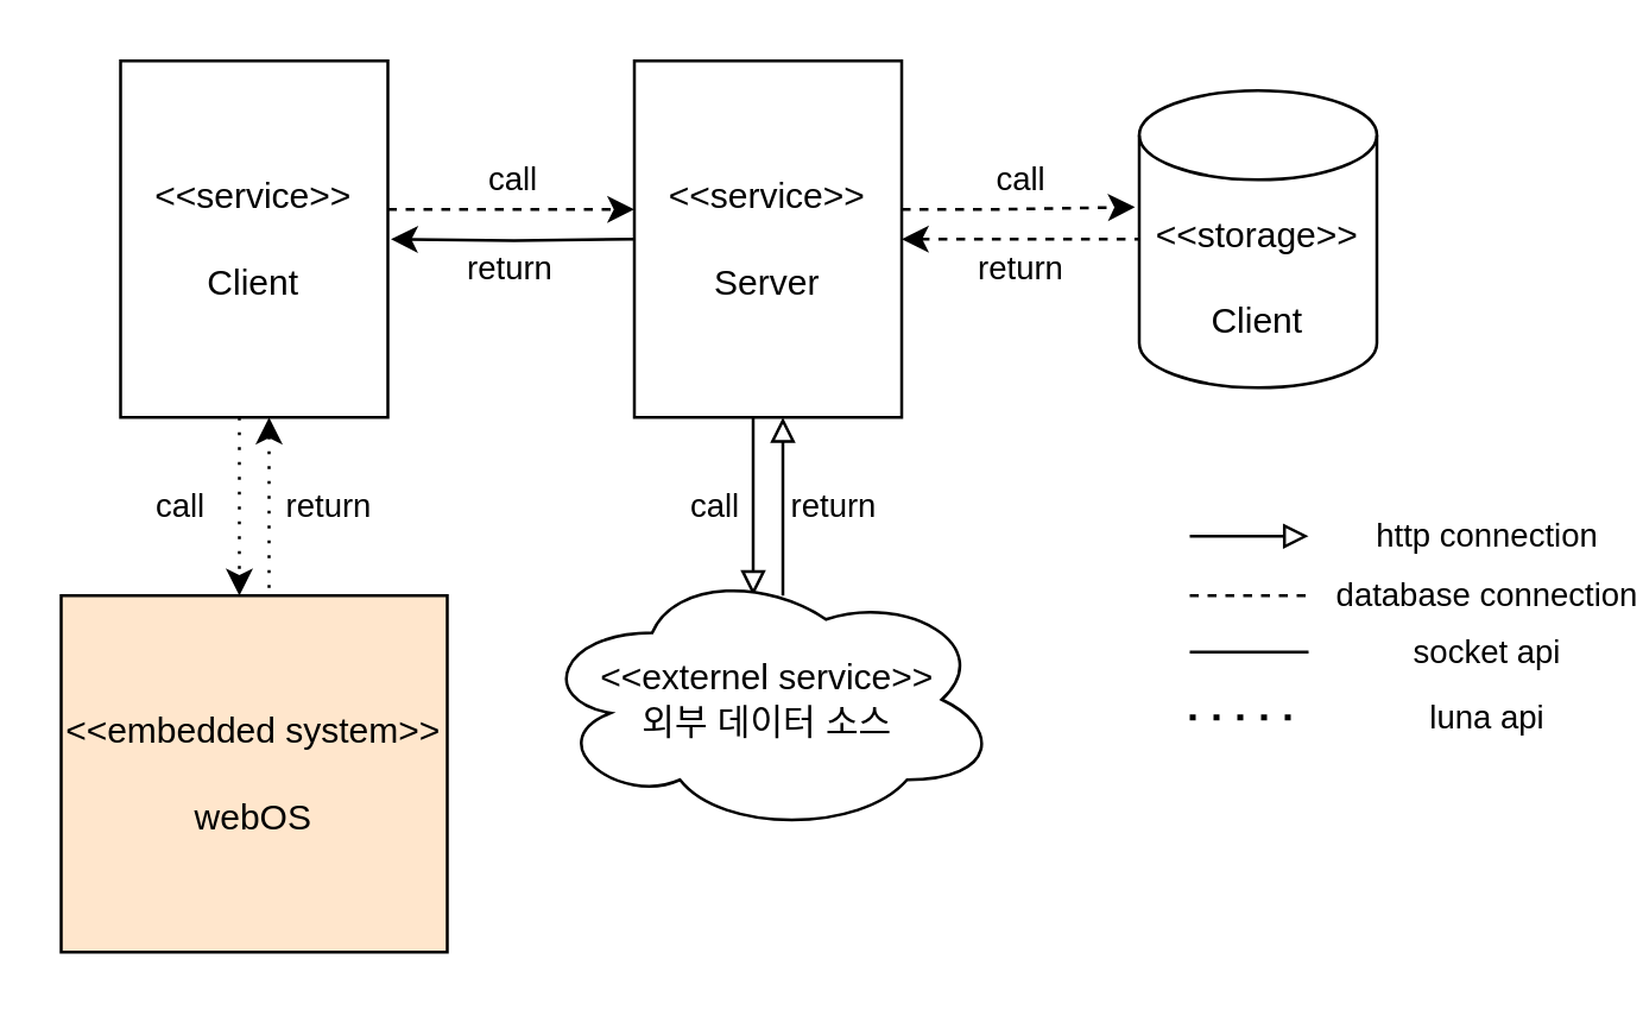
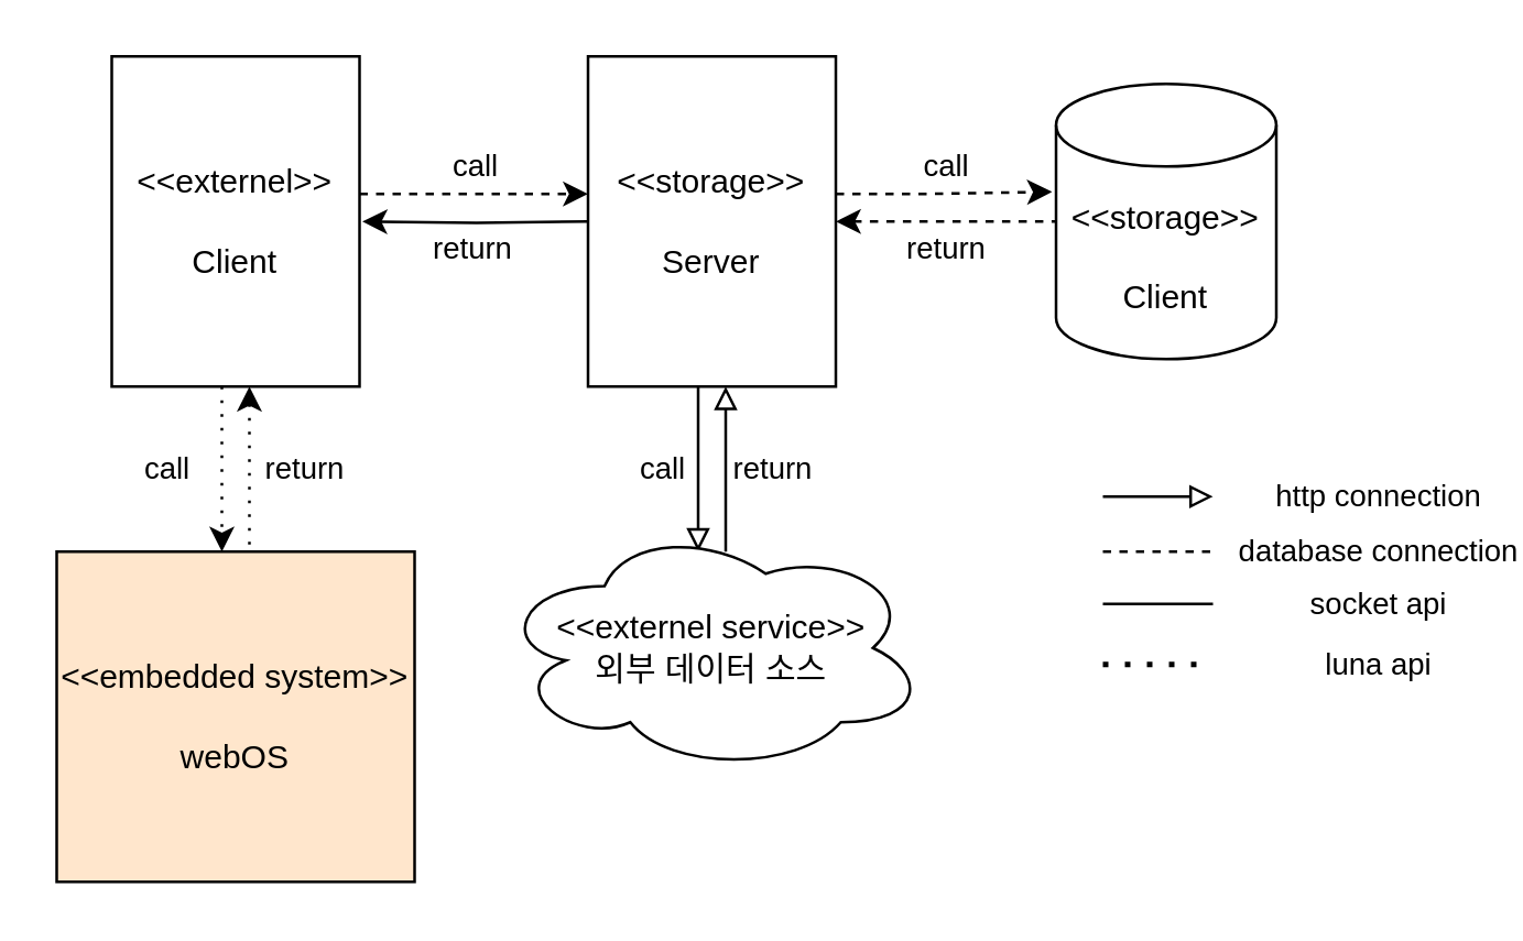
  <mxCell id="0" />
  <mxCell id="1" parent="0" />
  <mxCell id="2" value="call" style="edgeStyle=orthogonalEdgeStyle;rounded=0;orthogonalLoop=1;jettySize=auto;html=1;entryX=0.5;entryY=0;entryDx=0;entryDy=0;dashed=1;dashPattern=1 4;" edge="1" parent="1"><mxGeometry y="-20" relative="1" as="geometry"><mxPoint x="80" y="140" as="sourcePoint" /><mxPoint x="80" y="200" as="targetPoint" /><mxPoint as="offset" /></mxGeometry></mxCell>
  <mxCell id="3" value="call" style="edgeStyle=orthogonalEdgeStyle;rounded=0;orthogonalLoop=1;jettySize=auto;html=1;dashed=1;" edge="1" parent="1" source="4" target="5"><mxGeometry y="10" relative="1" as="geometry"><Array as="points"><mxPoint x="200" y="70" /><mxPoint x="200" y="70" /></Array><mxPoint as="offset" /></mxGeometry></mxCell>
- <mxCell id="4" value="&amp;lt;&amp;lt;service&amp;gt;&amp;gt;&lt;br&gt;&lt;br&gt;Client" style="rounded=0;whiteSpace=wrap;html=1;" vertex="1" parent="1"><mxGeometry x="40" y="20" width="90" height="120" as="geometry" /></mxCell>
- <mxCell id="5" value="&amp;lt;&amp;lt;service&amp;gt;&amp;gt;&lt;br&gt;&lt;br&gt;Server" style="rounded=0;whiteSpace=wrap;html=1;" vertex="1" parent="1"><mxGeometry x="213" y="20" width="90" height="120" as="geometry" /></mxCell>
+ <mxCell id="4" value="&amp;lt;&amp;lt;externel&amp;gt;&amp;gt;&lt;br&gt;&lt;br&gt;Client" style="rounded=0;whiteSpace=wrap;html=1;" vertex="1" parent="1"><mxGeometry x="40" y="20" width="90" height="120" as="geometry" /></mxCell>
+ <mxCell id="5" value="&amp;lt;&amp;lt;storage&amp;gt;&amp;gt;&lt;br&gt;&lt;br&gt;Server" style="rounded=0;whiteSpace=wrap;html=1;" vertex="1" parent="1"><mxGeometry x="213" y="20" width="90" height="120" as="geometry" /></mxCell>
  <mxCell id="6" value="&amp;lt;&amp;lt;embedded system&amp;gt;&amp;gt;&lt;br&gt;&lt;br&gt;webOS" style="rounded=0;whiteSpace=wrap;html=1;fillColor=#ffe6cc;" vertex="1" parent="1"><mxGeometry x="20" y="200" width="130" height="120" as="geometry" /></mxCell>
  <mxCell id="7" value="return" style="edgeStyle=orthogonalEdgeStyle;rounded=0;orthogonalLoop=1;jettySize=auto;html=1;entryX=0.5;entryY=0;entryDx=0;entryDy=0;endArrow=none;endFill=0;startArrow=classic;startFill=1;dashed=1;dashPattern=1 4;" edge="1" parent="1"><mxGeometry y="20" relative="1" as="geometry"><mxPoint x="90" y="140" as="sourcePoint" /><mxPoint x="90" y="200" as="targetPoint" /><mxPoint as="offset" /></mxGeometry></mxCell>
  <mxCell id="8" value="return" style="edgeStyle=orthogonalEdgeStyle;rounded=0;orthogonalLoop=1;jettySize=auto;html=1;endArrow=none;endFill=0;startArrow=classic;startFill=1;exitX=1;exitY=0.5;exitDx=0;exitDy=0;entryX=0;entryY=0.5;entryDx=0;entryDy=0;" edge="1" parent="1" target="5"><mxGeometry x="-0.02" y="-10" relative="1" as="geometry"><mxPoint x="131" y="80" as="sourcePoint" /><mxPoint x="210" y="80" as="targetPoint" /><Array as="points" /><mxPoint as="offset" /></mxGeometry></mxCell>
  <mxCell id="9" value="call" style="edgeStyle=orthogonalEdgeStyle;rounded=0;orthogonalLoop=1;jettySize=auto;html=1;dashed=1;entryX=-0.018;entryY=0.392;entryDx=0;entryDy=0;entryPerimeter=0;" edge="1" parent="1" target="14"><mxGeometry x="0.022" y="10" relative="1" as="geometry"><mxPoint x="303" y="70" as="sourcePoint" /><mxPoint x="430.57" y="70.64" as="targetPoint" /><Array as="points"><mxPoint x="333" y="70" /></Array><mxPoint as="offset" /></mxGeometry></mxCell>
  <mxCell id="10" value="return" style="edgeStyle=orthogonalEdgeStyle;rounded=0;orthogonalLoop=1;jettySize=auto;html=1;endArrow=none;endFill=0;startArrow=classic;startFill=1;dashed=1;entryX=0;entryY=0.5;entryDx=0;entryDy=0;exitX=1;exitY=0.5;exitDx=0;exitDy=0;" edge="1" parent="1" source="5"><mxGeometry x="-0.276" y="-10" relative="1" as="geometry"><mxPoint x="313" y="80" as="sourcePoint" /><mxPoint x="413" y="80" as="targetPoint" /><Array as="points" /><mxPoint as="offset" /></mxGeometry></mxCell>
  <mxCell id="11" value="call" style="edgeStyle=orthogonalEdgeStyle;rounded=0;orthogonalLoop=1;jettySize=auto;html=1;entryX=0.5;entryY=0;entryDx=0;entryDy=0;endArrow=block;endFill=0;" edge="1" parent="1"><mxGeometry y="-13" relative="1" as="geometry"><mxPoint x="253" y="140" as="sourcePoint" /><mxPoint x="253" y="200" as="targetPoint" /><mxPoint as="offset" /></mxGeometry></mxCell>
  <mxCell id="12" value="return" style="edgeStyle=orthogonalEdgeStyle;rounded=0;orthogonalLoop=1;jettySize=auto;html=1;entryX=0.5;entryY=0;entryDx=0;entryDy=0;endArrow=none;endFill=0;startArrow=block;startFill=0;" edge="1" parent="1"><mxGeometry y="17" relative="1" as="geometry"><mxPoint x="263" y="140" as="sourcePoint" /><mxPoint x="263" y="200" as="targetPoint" /><mxPoint as="offset" /></mxGeometry></mxCell>
  <mxCell id="13" value="&amp;lt;&amp;lt;externel service&amp;gt;&amp;gt;&lt;div&gt;외부 데이터 소스&lt;/div&gt;" style="ellipse;shape=cloud;whiteSpace=wrap;html=1;" vertex="1" parent="1"><mxGeometry x="180" y="190" width="156" height="90" as="geometry" /></mxCell>
  <mxCell id="14" value="&amp;lt;&amp;lt;storage&amp;gt;&amp;gt;&lt;div&gt;&lt;br&gt;&lt;/div&gt;&lt;div&gt;Client&lt;/div&gt;" style="shape=cylinder3;whiteSpace=wrap;html=1;boundedLbl=1;backgroundOutline=1;size=15;" vertex="1" parent="1"><mxGeometry x="383" y="30" width="80" height="100" as="geometry" /></mxCell>
  <mxCell id="15" value="database connection" style="endArrow=none;dashed=1;html=1;rounded=0;" edge="1" parent="1"><mxGeometry x="1" y="60" width="50" height="50" relative="1" as="geometry"><mxPoint x="400" y="200" as="sourcePoint" /><mxPoint x="440" y="200" as="targetPoint" /><mxPoint x="60" y="60" as="offset" /></mxGeometry></mxCell>
  <mxCell id="16" value="socket api" style="endArrow=none;html=1;rounded=0;" edge="1" parent="1"><mxGeometry x="1" y="60" width="50" height="50" relative="1" as="geometry"><mxPoint x="400" y="219" as="sourcePoint" /><mxPoint x="440" y="219" as="targetPoint" /><mxPoint x="60" y="60" as="offset" /></mxGeometry></mxCell>
  <mxCell id="17" value="luna api" style="endArrow=none;dashed=1;html=1;dashPattern=1 3;strokeWidth=2;rounded=0;" edge="1" parent="1"><mxGeometry x="1" y="60" width="50" height="50" relative="1" as="geometry"><mxPoint x="400" y="241" as="sourcePoint" /><mxPoint x="440" y="241" as="targetPoint" /><mxPoint x="60" y="60" as="offset" /></mxGeometry></mxCell>
  <mxCell id="18" value="http connection" style="edgeStyle=orthogonalEdgeStyle;rounded=0;orthogonalLoop=1;jettySize=auto;html=1;endArrow=block;endFill=0;" edge="1" parent="1"><mxGeometry x="1" y="60" relative="1" as="geometry"><mxPoint x="400" y="180" as="sourcePoint" /><mxPoint x="440" y="180" as="targetPoint" /><mxPoint x="60" y="60" as="offset" /><Array as="points"><mxPoint x="400" y="180" /><mxPoint x="400" y="180" /></Array></mxGeometry></mxCell>
